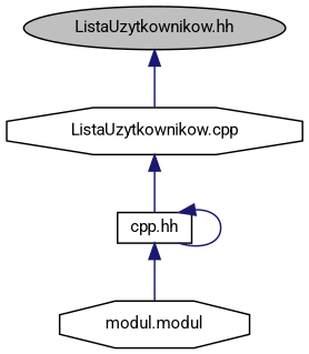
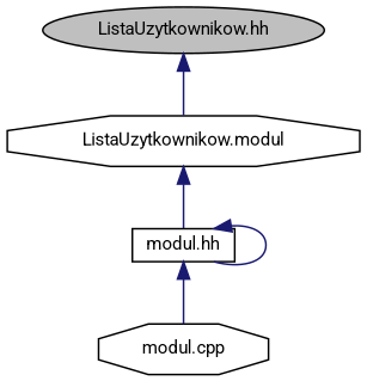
  digraph {
    fontname=Roboto
    node [color=black fillcolor=white fontname=Roboto fontsize=10 shape=octagon style=filled]
    edge [color=midnightblue dir=back fontname=Roboto fontsize=10 labelfontname=Helvetica labelfontsize=10 style=solid]
    n1 [fillcolor=grey75 fontcolor=black height=0.2 label="ListaUzytkownikow.hh" shape=ellipse width=0.4]
-   n2 [height=0.2 label="ListaUzytkownikow.cpp" width=0.4]
-   n3 [height=0.2 label="cpp.hh" shape=box width=0.4]
-   n4 [height=0.2 label="modul.modul" width=0.4]
+   n2 [height=0.2 label="ListaUzytkownikow.modul" width=0.4]
+   n3 [height=0.2 label="modul.hh" shape=box width=0.4]
+   n4 [height=0.2 label="modul.cpp" width=0.4]
    n1 -> n2
    n2 -> n3
    n3 -> n3
    n3 -> n4
  }
